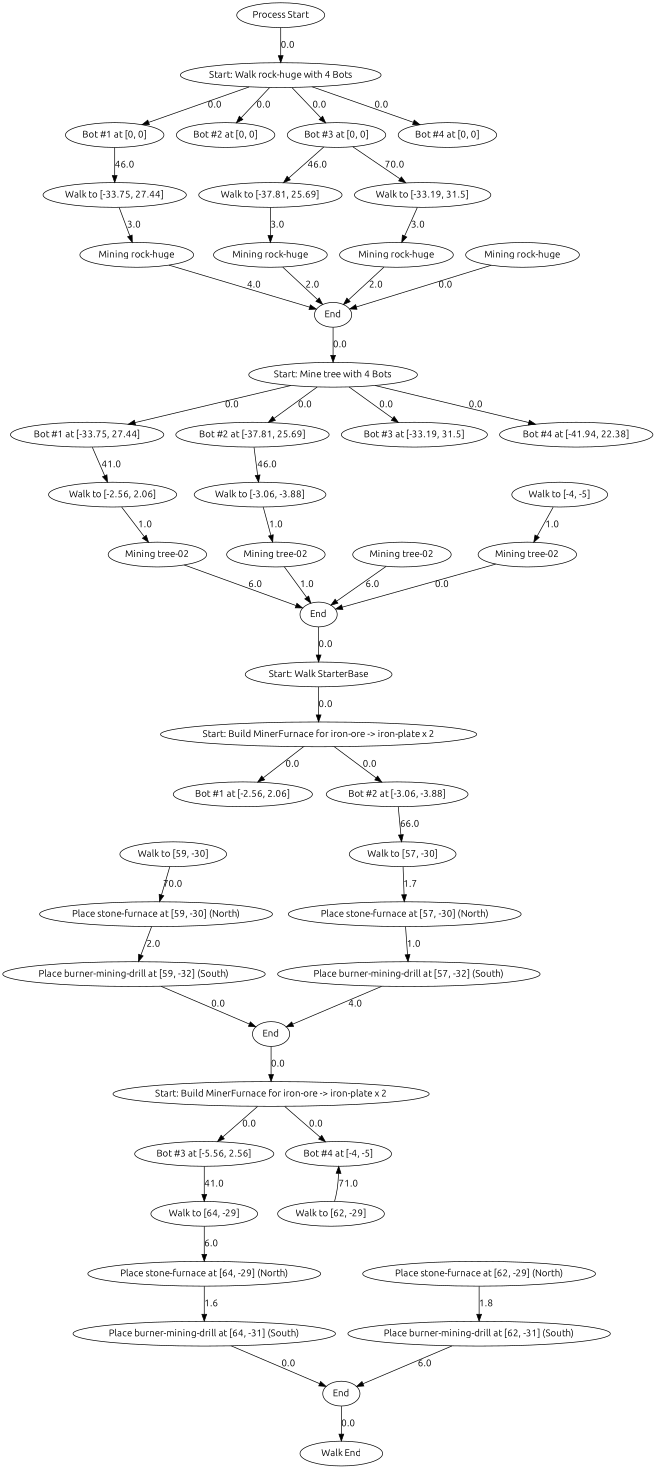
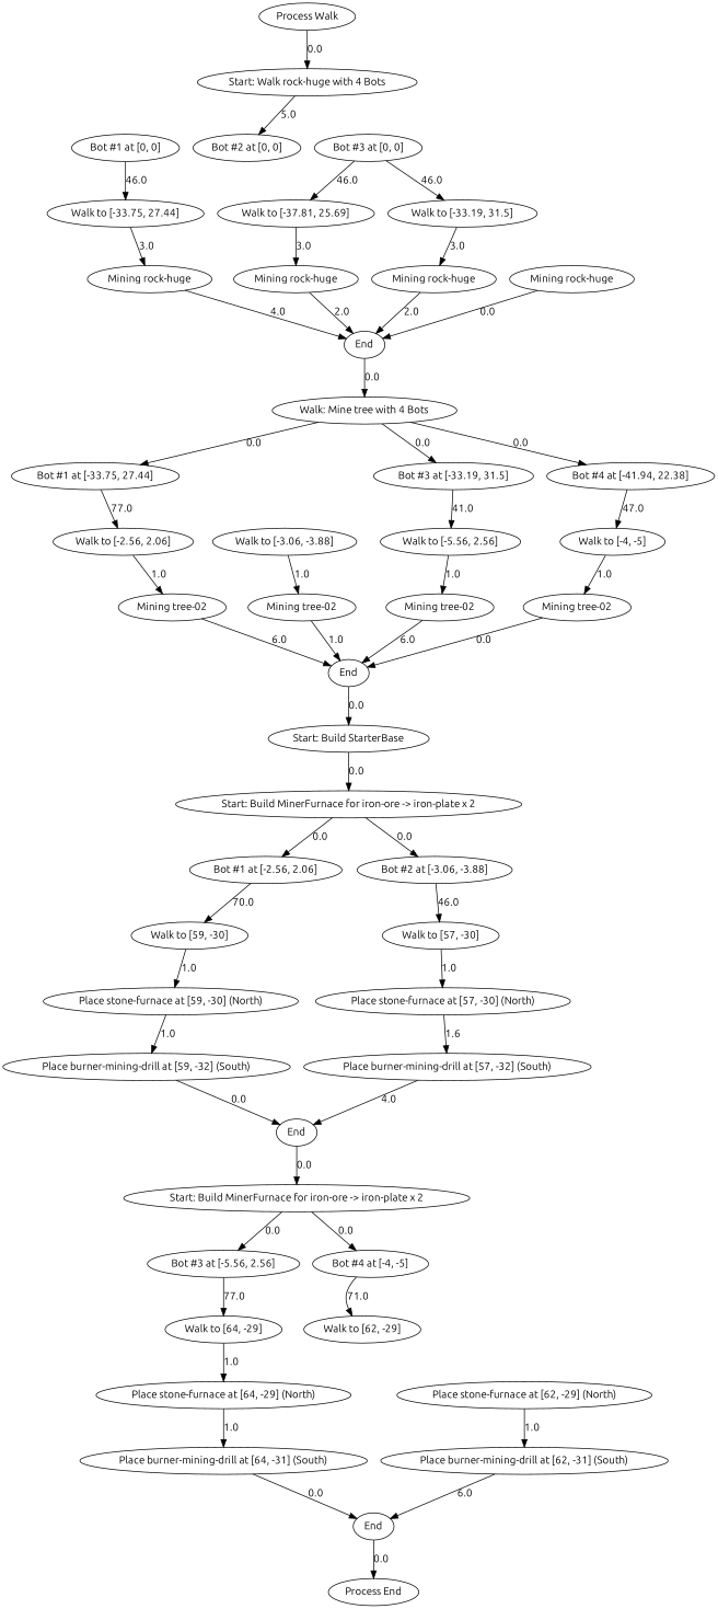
  digraph {
    fontname=Ubuntu
    node [fontname=Ubuntu]
    edge [fontname=Ubuntu]
-   n1 [label="Process Start"]
+   n1 [label="Process Walk"]
    n2 [label="Start: Walk rock-huge with 4 Bots"]
    n3 [label="Bot #1 at [0, 0]"]
    n4 [label="Bot #2 at [0, 0]"]
    n5 [label="Bot #3 at [0, 0]"]
-   n6 [label="Bot #4 at [0, 0]"]
    n7 [label="Walk to [-33.75, 27.44]"]
    n8 [label="Walk to [-37.81, 25.69]"]
    n9 [label="Walk to [-33.19, 31.5]"]
    n10 [label="Mining rock-huge"]
    n11 [label=End]
-   n12 [label="Start: Mine tree with 4 Bots"]
+   n12 [label="Walk: Mine tree with 4 Bots"]
    n13 [label="Mining rock-huge"]
    n14 [label="Mining rock-huge"]
    n15 [label="Mining rock-huge"]
    n16 [label="Bot #1 at [-33.75, 27.44]"]
-   n17 [label="Bot #2 at [-37.81, 25.69]"]
    n18 [label="Bot #3 at [-33.19, 31.5]"]
    n19 [label="Bot #4 at [-41.94, 22.38]"]
    n20 [label="Walk to [-2.56, 2.06]"]
    n21 [label="Walk to [-3.06, -3.88]"]
+   n22 [label="Walk to [-5.56, 2.56]"]
    n23 [label="Walk to [-4, -5]"]
    n24 [label="Mining tree-02"]
    n25 [label=End]
-   n26 [label="Start: Walk StarterBase"]
+   n26 [label="Start: Build StarterBase"]
    n27 [label="Mining tree-02"]
    n28 [label="Mining tree-02"]
    n29 [label="Mining tree-02"]
    n30 [label="Start: Build MinerFurnace for iron-ore -> iron-plate x 2"]
    n31 [label="Bot #1 at [-2.56, 2.06]"]
    n32 [label="Bot #2 at [-3.06, -3.88]"]
    n33 [label="Walk to [59, -30]"]
    n34 [label="Walk to [57, -30]"]
    n35 [label="Place stone-furnace at [59, -30] (North)"]
    n36 [label="Place burner-mining-drill at [59, -32] (South)"]
    n37 [label=End]
    n38 [label="Start: Build MinerFurnace for iron-ore -> iron-plate x 2"]
    n39 [label="Place stone-furnace at [57, -30] (North)"]
    n40 [label="Place burner-mining-drill at [57, -32] (South)"]
    n41 [label="Bot #3 at [-5.56, 2.56]"]
    n42 [label="Bot #4 at [-4, -5]"]
    n43 [label="Walk to [64, -29]"]
    n44 [label="Walk to [62, -29]"]
    n45 [label="Place stone-furnace at [64, -29] (North)"]
    n46 [label="Place burner-mining-drill at [64, -31] (South)"]
    n47 [label=End]
-   n48 [label="Walk End"]
+   n48 [label="Process End"]
    n49 [label="Place stone-furnace at [62, -29] (North)"]
    n50 [label="Place burner-mining-drill at [62, -31] (South)"]
    n1 -> n2 [label=0.0]
-   n2 -> n3 [label=0.0]
-   n2 -> n4 [label=0.0]
-   n2 -> n5 [label=0.0]
-   n2 -> n6 [label=0.0]
+   n2 -> n4 [label=5.0]
    n3 -> n7 [label=46.0]
    n5 -> n8 [label=46.0]
-   n5 -> n9 [label=70.0]
+   n5 -> n9 [label=46.0]
    n7 -> n10 [label=3.0]
    n8 -> n13 [label=3.0]
    n9 -> n14 [label=3.0]
    n10 -> n11 [label=4.0]
    n11 -> n12 [label=0.0]
    n12 -> n16 [label=0.0]
-   n12 -> n17 [label=0.0]
    n12 -> n18 [label=0.0]
    n12 -> n19 [label=0.0]
    n13 -> n11 [label=2.0]
    n14 -> n11 [label=2.0]
    n15 -> n11 [label=0.0]
-   n16 -> n20 [label=41.0]
-   n17 -> n21 [label=46.0]
+   n16 -> n20 [label=77.0]
+   n18 -> n22 [label=41.0]
+   n19 -> n23 [label=47.0]
    n20 -> n24 [label=1.0]
    n21 -> n27 [label=1.0]
+   n22 -> n28 [label=1.0]
    n23 -> n29 [label=1.0]
    n24 -> n25 [label=6.0]
    n25 -> n26 [label=0.0]
    n26 -> n30 [label=0.0]
    n27 -> n25 [label=1.0]
    n28 -> n25 [label=6.0]
    n29 -> n25 [label=0.0]
    n30 -> n31 [label=0.0]
    n30 -> n32 [label=0.0]
-   n32 -> n34 [label=66.0]
-   n33 -> n35 [label=70.0]
-   n34 -> n39 [label=1.7]
-   n35 -> n36 [label=2.0]
+   n31 -> n33 [label=70.0]
+   n32 -> n34 [label=46.0]
+   n33 -> n35 [label=1.0]
+   n34 -> n39 [label=1.0]
+   n35 -> n36 [label=1.0]
    n36 -> n37 [label=0.0]
    n37 -> n38 [label=0.0]
    n38 -> n41 [label=0.0]
    n38 -> n42 [label=0.0]
-   n39 -> n40 [label=1.0]
+   n39 -> n40 [label=1.6]
    n40 -> n37 [label=4.0]
-   n41 -> n43 [label=41.0]
-   n44 -> n42 [label=71.0]
-   n43 -> n45 [label=6.0]
-   n45 -> n46 [label=1.6]
+   n41 -> n43 [label=77.0]
+   n42 -> n44 [label=71.0]
+   n43 -> n45 [label=1.0]
+   n45 -> n46 [label=1.0]
    n46 -> n47 [label=0.0]
    n47 -> n48 [label=0.0]
-   n49 -> n50 [label=1.8]
+   n49 -> n50 [label=1.0]
    n50 -> n47 [label=6.0]
  }
